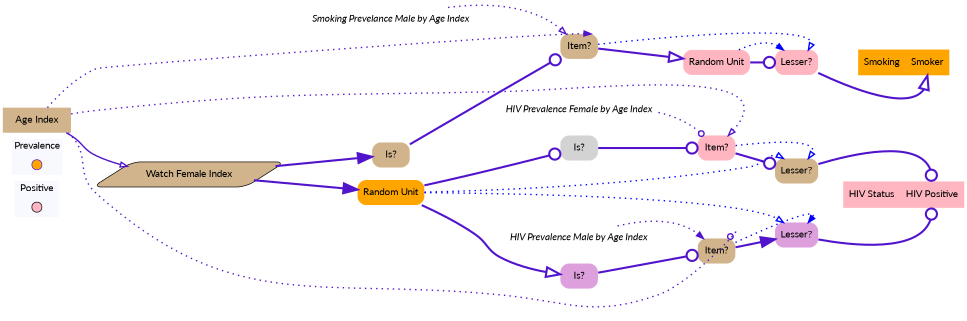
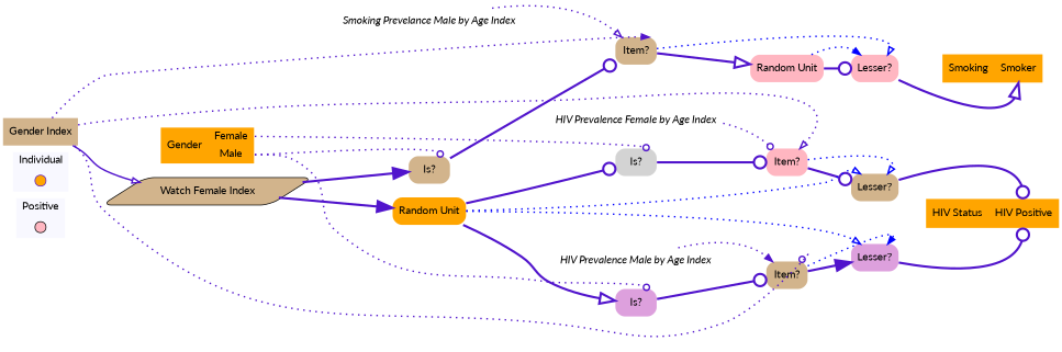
  digraph {
    fontname=Lato
    rankdir=LR
    node [color="0.722, 0.2, 1.0" fillcolor=tan fontname=Lato shape=none style="rounded,filled"]
    edge [arrowhead=odot color="0.722, 0.9 , 0.8" fontname=Lato penwidth=2.0]
    contextOverview [color=black fillcolor=lightpink fixedsize=true fontcolor=white height=.2 shape=point style=filled width=.2]
    watchAgeIndexOverview [color="0.722, 0.9 , 0.8" fillcolor=orange fixedsize=true fontcolor=white height=.2 shape=point style=filled width=.2]
+   n3 [color=none fillcolor=orange label="{<individualgender> Gender | {<individualgenderfemale> Female|<individualgendermale> Male}}" shape=record style=filled]
    n4 [label="Is?"]
    n5 [fillcolor=plum label="Is?"]
    n6 [fillcolor=lightgrey label="Is?"]
    n7 [label="Item?"]
    n8 [label="Item?"]
    n9 [fillcolor=lightpink label="Item?"]
    n10 [color=none fillcolor=orange label="{<individualsmoking> Smoking | {<individualsmokingsmoker> Smoker}}" shape=record style=filled]
-   n11 [color=none fillcolor=lightpink label="{<individualhIVStatus> HIV Status | {<individualhIVStatushIVPositive> HIV Positive}}" shape=record style=filled]
-   n12 [color=none fontsize=14 label="Age Index" style=filled]
+   n11 [color=none fillcolor=orange label="{<individualhIVStatus> HIV Status | {<individualhIVStatushIVPositive> HIV Positive}}" shape=record style=filled]
+   n12 [color=none fontsize=14 label="Gender Index" style=filled]
    n13 [color=black label="Watch Female Index" shape=parallelogram]
    n14 [fillcolor=orange label="Random Unit"]
    n15 [fillcolor=plum label="Lesser?"]
    n16 [label="Lesser?"]
    n17 [fillcolor=lightpink label="Random Unit"]
    n18 [fillcolor=lightpink label="Lesser?"]
    n19 [color=none fillcolor=white fontsize=14 label=<<i>HIV Prevalence Male by Age Index</i>> style=filled]
    n20 [color=none fillcolor=white fontsize=14 label=<<i>HIV Prevalence Female by Age Index</i>> style=filled]
    n21 [color=none fillcolor=white fontsize=14 label=<<i>Smoking Prevelance Male by Age Index</i>> style=filled]
    subgraph cluster_1 {
      color=white
      fillcolor=ghostwhite
      label=Positive
      labeljust=l
      style=filled
      contextOverview
    }
    subgraph cluster_2 {
      color=white
      fillcolor=ghostwhite
-     label=Prevalence
+     label=Individual
      labeljust=l
      nodesep=0.1
      style=filled
      watchAgeIndexOverview
    }
+   n3 -> n4 [headport=ne style=dotted tailport=individualgendermale]
+   n3 -> n5 [headport=ne style=dotted tailport=individualgendermale]
+   n3 -> n6 [headport=ne style=dotted tailport=individualgenderfemale]
    n4 -> n7 [arrowsize=2.0 penwidth=3.0]
    n5 -> n8 [arrowsize=2.0 penwidth=3.0]
    n6 -> n9 [arrowsize=2.0 penwidth=3.0]
    n7 -> n17 [arrowhead=onormal arrowsize=2.0 penwidth=3.0]
    n7 -> n18 [arrowhead=onormal color=blue headport=ne style=dotted]
    n8 -> n15 [arrowhead=normal arrowsize=2.0 penwidth=3.0]
    n8 -> n15 [arrowhead=normal color=blue headport=ne style=dotted]
    n9 -> n16 [arrowsize=2.0 penwidth=3.0]
    n9 -> n16 [arrowhead=onormal color=blue headport=ne style=dotted]
    n12 -> n7 [arrowhead=normal headport=ne style=dotted]
    n12 -> n8 [headport=ne style=dotted]
    n12 -> n9 [arrowhead=onormal headport=ne style=dotted]
    n12 -> n13 [arrowhead=onormal]
    n13 -> n4 [arrowhead=normal arrowsize=2.0 penwidth=3.0]
    n13 -> n14 [arrowhead=normal arrowsize=2.0 penwidth=3.0]
    n14 -> n5 [arrowhead=onormal arrowsize=2.0 penwidth=3.0]
    n14 -> n6 [arrowsize=2.0 penwidth=3.0]
    n14 -> n15 [arrowhead=onormal color=blue headport=nw style=dotted]
    n14 -> n16 [arrowhead=onormal color=blue headport=nw style=dotted]
    n15 -> n11 [arrowsize=2.0 headport=individualhIVStatushIVPositive penwidth=3.0]
    n16 -> n11 [arrowsize=2.0 headport=individualhIVStatushIVPositive penwidth=3.0]
    n17 -> n18 [arrowsize=2.0 penwidth=3.0]
    n17 -> n18 [arrowhead=normal color=blue headport=nw style=dotted]
    n18 -> n10 [arrowhead=onormal arrowsize=2.0 headport=individualsmokingsmoker penwidth=3.0]
    n19 -> n8 [arrowhead=normal headport=nw style=dotted]
    n20 -> n9 [headport=nw style=dotted]
    n21 -> n7 [arrowhead=onormal headport=nw style=dotted]
  }
